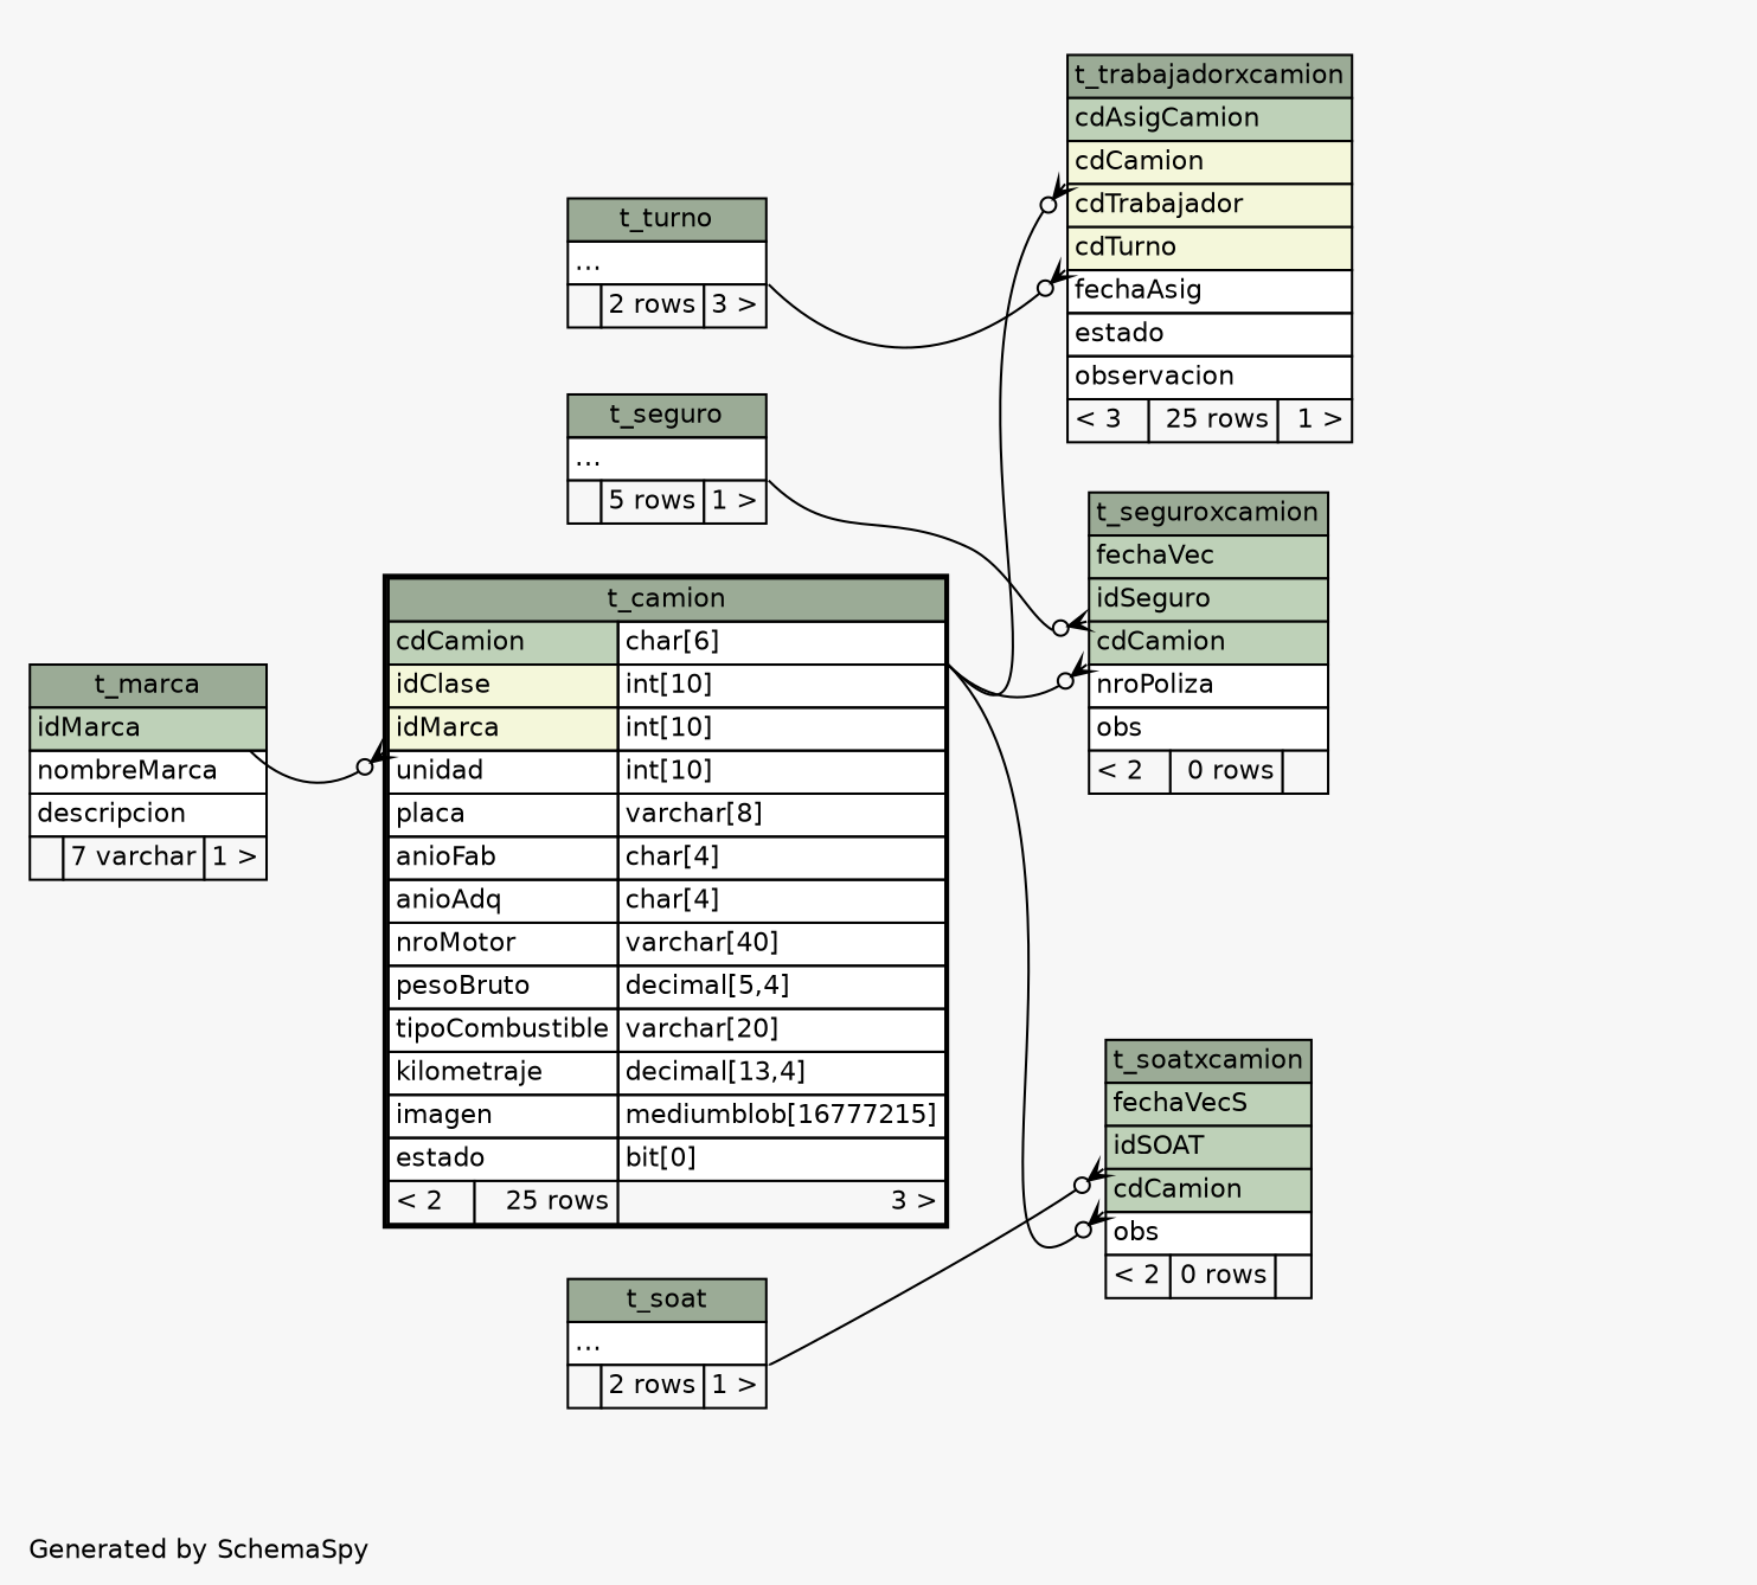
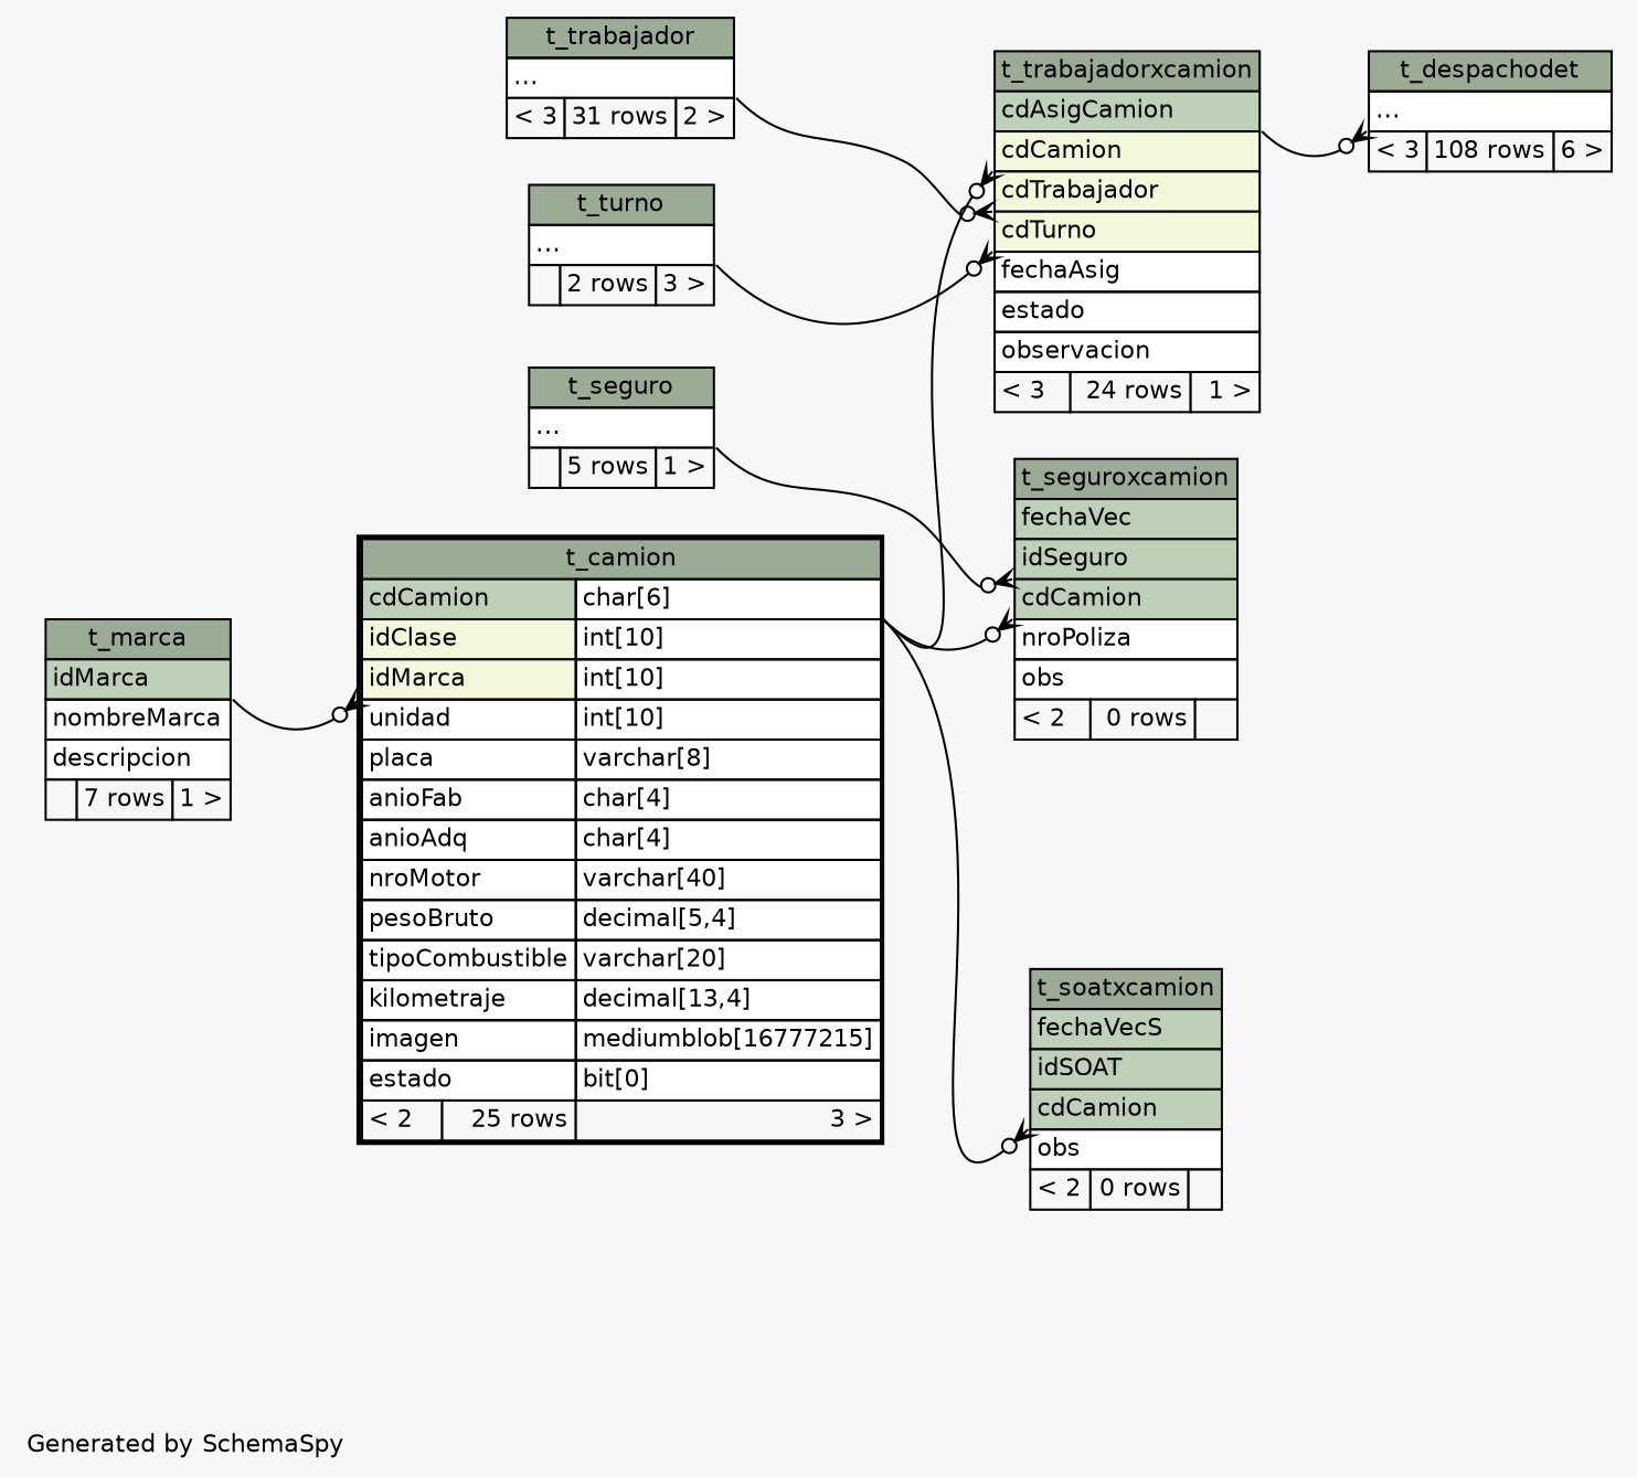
  digraph {
    bgcolor="#f7f7f7"
    fontname=Helvetica
    fontsize=11
    label="\nGenerated by SchemaSpy"
    labeljust=l
    nodesep=0.18
    rankdir=RL
    ranksep=0.46
    node [fontname=Helvetica fontsize=11 shape=plaintext]
    edge [arrowhead=none arrowsize=0.8 arrowtail=crowodot dir=back headport="elipses:se" tailport="cdCamion:sw"]
    n1 [label=<     <TABLE BORDER="2" CELLBORDER="1" CELLSPACING="0" BGCOLOR="#ffffff">       <TR><TD COLSPAN="3" BGCOLOR="#9bab96" ALIGN="CENTER">t_camion</TD></TR>       <TR><TD PORT="cdCamion" COLSPAN="2" BGCOLOR="#bed1b8" ALIGN="LEFT">cdCamion</TD><TD PORT="cdCamion.type" ALIGN="LEFT">char[6]</TD></TR>       <TR><TD PORT="idClase" COLSPAN="2" BGCOLOR="#f4f7da" ALIGN="LEFT">idClase</TD><TD PORT="idClase.type" ALIGN="LEFT">int[10]</TD></TR>       <TR><TD PORT="idMarca" COLSPAN="2" BGCOLOR="#f4f7da" ALIGN="LEFT">idMarca</TD><TD PORT="idMarca.type" ALIGN="LEFT">int[10]</TD></TR>       <TR><TD PORT="unidad" COLSPAN="2" ALIGN="LEFT">unidad</TD><TD PORT="unidad.type" ALIGN="LEFT">int[10]</TD></TR>       <TR><TD PORT="placa" COLSPAN="2" ALIGN="LEFT">placa</TD><TD PORT="placa.type" ALIGN="LEFT">varchar[8]</TD></TR>       <TR><TD PORT="anioFab" COLSPAN="2" ALIGN="LEFT">anioFab</TD><TD PORT="anioFab.type" ALIGN="LEFT">char[4]</TD></TR>       <TR><TD PORT="anioAdq" COLSPAN="2" ALIGN="LEFT">anioAdq</TD><TD PORT="anioAdq.type" ALIGN="LEFT">char[4]</TD></TR>       <TR><TD PORT="nroMotor" COLSPAN="2" ALIGN="LEFT">nroMotor</TD><TD PORT="nroMotor.type" ALIGN="LEFT">varchar[40]</TD></TR>       <TR><TD PORT="pesoBruto" COLSPAN="2" ALIGN="LEFT">pesoBruto</TD><TD PORT="pesoBruto.type" ALIGN="LEFT">decimal[5,4]</TD></TR>       <TR><TD PORT="tipoCombustible" COLSPAN="2" ALIGN="LEFT">tipoCombustible</TD><TD PORT="tipoCombustible.type" ALIGN="LEFT">varchar[20]</TD></TR>       <TR><TD PORT="kilometraje" COLSPAN="2" ALIGN="LEFT">kilometraje</TD><TD PORT="kilometraje.type" ALIGN="LEFT">decimal[13,4]</TD></TR>       <TR><TD PORT="imagen" COLSPAN="2" ALIGN="LEFT">imagen</TD><TD PORT="imagen.type" ALIGN="LEFT">mediumblob[16777215]</TD></TR>       <TR><TD PORT="estado" COLSPAN="2" ALIGN="LEFT">estado</TD><TD PORT="estado.type" ALIGN="LEFT">bit[0]</TD></TR>       <TR><TD ALIGN="LEFT" BGCOLOR="#f7f7f7">&lt; 2</TD><TD ALIGN="RIGHT" BGCOLOR="#f7f7f7">25 rows</TD><TD ALIGN="RIGHT" BGCOLOR="#f7f7f7">3 &gt;</TD></TR>     </TABLE>>]
-   n2 [label=<     <TABLE BORDER="0" CELLBORDER="1" CELLSPACING="0" BGCOLOR="#ffffff">       <TR><TD COLSPAN="3" BGCOLOR="#9bab96" ALIGN="CENTER">t_marca</TD></TR>       <TR><TD PORT="idMarca" COLSPAN="3" BGCOLOR="#bed1b8" ALIGN="LEFT">idMarca</TD></TR>       <TR><TD PORT="nombreMarca" COLSPAN="3" ALIGN="LEFT">nombreMarca</TD></TR>       <TR><TD PORT="descripcion" COLSPAN="3" ALIGN="LEFT">descripcion</TD></TR>       <TR><TD ALIGN="LEFT" BGCOLOR="#f7f7f7">  </TD><TD ALIGN="RIGHT" BGCOLOR="#f7f7f7">7 varchar</TD><TD ALIGN="RIGHT" BGCOLOR="#f7f7f7">1 &gt;</TD></TR>     </TABLE>>]
-   n4 [label=<     <TABLE BORDER="0" CELLBORDER="1" CELLSPACING="0" BGCOLOR="#ffffff">       <TR><TD COLSPAN="3" BGCOLOR="#9bab96" ALIGN="CENTER">t_trabajadorxcamion</TD></TR>       <TR><TD PORT="cdAsigCamion" COLSPAN="3" BGCOLOR="#bed1b8" ALIGN="LEFT">cdAsigCamion</TD></TR>       <TR><TD PORT="cdCamion" COLSPAN="3" BGCOLOR="#f4f7da" ALIGN="LEFT">cdCamion</TD></TR>       <TR><TD PORT="cdTrabajador" COLSPAN="3" BGCOLOR="#f4f7da" ALIGN="LEFT">cdTrabajador</TD></TR>       <TR><TD PORT="cdTurno" COLSPAN="3" BGCOLOR="#f4f7da" ALIGN="LEFT">cdTurno</TD></TR>       <TR><TD PORT="fechaAsig" COLSPAN="3" ALIGN="LEFT">fechaAsig</TD></TR>       <TR><TD PORT="estado" COLSPAN="3" ALIGN="LEFT">estado</TD></TR>       <TR><TD PORT="observacion" COLSPAN="3" ALIGN="LEFT">observacion</TD></TR>       <TR><TD ALIGN="LEFT" BGCOLOR="#f7f7f7">&lt; 3</TD><TD ALIGN="RIGHT" BGCOLOR="#f7f7f7">25 rows</TD><TD ALIGN="RIGHT" BGCOLOR="#f7f7f7">1 &gt;</TD></TR>     </TABLE>>]
+   n2 [label=<     <TABLE BORDER="0" CELLBORDER="1" CELLSPACING="0" BGCOLOR="#ffffff">       <TR><TD COLSPAN="3" BGCOLOR="#9bab96" ALIGN="CENTER">t_marca</TD></TR>       <TR><TD PORT="idMarca" COLSPAN="3" BGCOLOR="#bed1b8" ALIGN="LEFT">idMarca</TD></TR>       <TR><TD PORT="nombreMarca" COLSPAN="3" ALIGN="LEFT">nombreMarca</TD></TR>       <TR><TD PORT="descripcion" COLSPAN="3" ALIGN="LEFT">descripcion</TD></TR>       <TR><TD ALIGN="LEFT" BGCOLOR="#f7f7f7">  </TD><TD ALIGN="RIGHT" BGCOLOR="#f7f7f7">7 rows</TD><TD ALIGN="RIGHT" BGCOLOR="#f7f7f7">1 &gt;</TD></TR>     </TABLE>>]
+   n3 [label=<     <TABLE BORDER="0" CELLBORDER="1" CELLSPACING="0" BGCOLOR="#ffffff">       <TR><TD COLSPAN="3" BGCOLOR="#9bab96" ALIGN="CENTER">t_despachodet</TD></TR>       <TR><TD PORT="elipses" COLSPAN="3" ALIGN="LEFT">...</TD></TR>       <TR><TD ALIGN="LEFT" BGCOLOR="#f7f7f7">&lt; 3</TD><TD ALIGN="RIGHT" BGCOLOR="#f7f7f7">108 rows</TD><TD ALIGN="RIGHT" BGCOLOR="#f7f7f7">6 &gt;</TD></TR>     </TABLE>>]
+   n4 [label=<     <TABLE BORDER="0" CELLBORDER="1" CELLSPACING="0" BGCOLOR="#ffffff">       <TR><TD COLSPAN="3" BGCOLOR="#9bab96" ALIGN="CENTER">t_trabajadorxcamion</TD></TR>       <TR><TD PORT="cdAsigCamion" COLSPAN="3" BGCOLOR="#bed1b8" ALIGN="LEFT">cdAsigCamion</TD></TR>       <TR><TD PORT="cdCamion" COLSPAN="3" BGCOLOR="#f4f7da" ALIGN="LEFT">cdCamion</TD></TR>       <TR><TD PORT="cdTrabajador" COLSPAN="3" BGCOLOR="#f4f7da" ALIGN="LEFT">cdTrabajador</TD></TR>       <TR><TD PORT="cdTurno" COLSPAN="3" BGCOLOR="#f4f7da" ALIGN="LEFT">cdTurno</TD></TR>       <TR><TD PORT="fechaAsig" COLSPAN="3" ALIGN="LEFT">fechaAsig</TD></TR>       <TR><TD PORT="estado" COLSPAN="3" ALIGN="LEFT">estado</TD></TR>       <TR><TD PORT="observacion" COLSPAN="3" ALIGN="LEFT">observacion</TD></TR>       <TR><TD ALIGN="LEFT" BGCOLOR="#f7f7f7">&lt; 3</TD><TD ALIGN="RIGHT" BGCOLOR="#f7f7f7">24 rows</TD><TD ALIGN="RIGHT" BGCOLOR="#f7f7f7">1 &gt;</TD></TR>     </TABLE>>]
+   n5 [label=<     <TABLE BORDER="0" CELLBORDER="1" CELLSPACING="0" BGCOLOR="#ffffff">       <TR><TD COLSPAN="3" BGCOLOR="#9bab96" ALIGN="CENTER">t_trabajador</TD></TR>       <TR><TD PORT="elipses" COLSPAN="3" ALIGN="LEFT">...</TD></TR>       <TR><TD ALIGN="LEFT" BGCOLOR="#f7f7f7">&lt; 3</TD><TD ALIGN="RIGHT" BGCOLOR="#f7f7f7">31 rows</TD><TD ALIGN="RIGHT" BGCOLOR="#f7f7f7">2 &gt;</TD></TR>     </TABLE>>]
    n6 [label=<     <TABLE BORDER="0" CELLBORDER="1" CELLSPACING="0" BGCOLOR="#ffffff">       <TR><TD COLSPAN="3" BGCOLOR="#9bab96" ALIGN="CENTER">t_turno</TD></TR>       <TR><TD PORT="elipses" COLSPAN="3" ALIGN="LEFT">...</TD></TR>       <TR><TD ALIGN="LEFT" BGCOLOR="#f7f7f7">  </TD><TD ALIGN="RIGHT" BGCOLOR="#f7f7f7">2 rows</TD><TD ALIGN="RIGHT" BGCOLOR="#f7f7f7">3 &gt;</TD></TR>     </TABLE>>]
    n7 [label=<     <TABLE BORDER="0" CELLBORDER="1" CELLSPACING="0" BGCOLOR="#ffffff">       <TR><TD COLSPAN="3" BGCOLOR="#9bab96" ALIGN="CENTER">t_seguroxcamion</TD></TR>       <TR><TD PORT="fechaVec" COLSPAN="3" BGCOLOR="#bed1b8" ALIGN="LEFT">fechaVec</TD></TR>       <TR><TD PORT="idSeguro" COLSPAN="3" BGCOLOR="#bed1b8" ALIGN="LEFT">idSeguro</TD></TR>       <TR><TD PORT="cdCamion" COLSPAN="3" BGCOLOR="#bed1b8" ALIGN="LEFT">cdCamion</TD></TR>       <TR><TD PORT="nroPoliza" COLSPAN="3" ALIGN="LEFT">nroPoliza</TD></TR>       <TR><TD PORT="obs" COLSPAN="3" ALIGN="LEFT">obs</TD></TR>       <TR><TD ALIGN="LEFT" BGCOLOR="#f7f7f7">&lt; 2</TD><TD ALIGN="RIGHT" BGCOLOR="#f7f7f7">0 rows</TD><TD ALIGN="RIGHT" BGCOLOR="#f7f7f7">  </TD></TR>     </TABLE>>]
    n8 [label=<     <TABLE BORDER="0" CELLBORDER="1" CELLSPACING="0" BGCOLOR="#ffffff">       <TR><TD COLSPAN="3" BGCOLOR="#9bab96" ALIGN="CENTER">t_seguro</TD></TR>       <TR><TD PORT="elipses" COLSPAN="3" ALIGN="LEFT">...</TD></TR>       <TR><TD ALIGN="LEFT" BGCOLOR="#f7f7f7">  </TD><TD ALIGN="RIGHT" BGCOLOR="#f7f7f7">5 rows</TD><TD ALIGN="RIGHT" BGCOLOR="#f7f7f7">1 &gt;</TD></TR>     </TABLE>>]
    n9 [label=<     <TABLE BORDER="0" CELLBORDER="1" CELLSPACING="0" BGCOLOR="#ffffff">       <TR><TD COLSPAN="3" BGCOLOR="#9bab96" ALIGN="CENTER">t_soatxcamion</TD></TR>       <TR><TD PORT="fechaVecS" COLSPAN="3" BGCOLOR="#bed1b8" ALIGN="LEFT">fechaVecS</TD></TR>       <TR><TD PORT="idSOAT" COLSPAN="3" BGCOLOR="#bed1b8" ALIGN="LEFT">idSOAT</TD></TR>       <TR><TD PORT="cdCamion" COLSPAN="3" BGCOLOR="#bed1b8" ALIGN="LEFT">cdCamion</TD></TR>       <TR><TD PORT="obs" COLSPAN="3" ALIGN="LEFT">obs</TD></TR>       <TR><TD ALIGN="LEFT" BGCOLOR="#f7f7f7">&lt; 2</TD><TD ALIGN="RIGHT" BGCOLOR="#f7f7f7">0 rows</TD><TD ALIGN="RIGHT" BGCOLOR="#f7f7f7">  </TD></TR>     </TABLE>>]
-   n10 [label=<     <TABLE BORDER="0" CELLBORDER="1" CELLSPACING="0" BGCOLOR="#ffffff">       <TR><TD COLSPAN="3" BGCOLOR="#9bab96" ALIGN="CENTER">t_soat</TD></TR>       <TR><TD PORT="elipses" COLSPAN="3" ALIGN="LEFT">...</TD></TR>       <TR><TD ALIGN="LEFT" BGCOLOR="#f7f7f7">  </TD><TD ALIGN="RIGHT" BGCOLOR="#f7f7f7">2 rows</TD><TD ALIGN="RIGHT" BGCOLOR="#f7f7f7">1 &gt;</TD></TR>     </TABLE>>]
    n1 -> n2 [headport="idMarca:se" tailport="idMarca:sw"]
+   n3 -> n4 [headport="cdAsigCamion:se" tailport="elipses:sw"]
    n4 -> n1 [headport="cdCamion.type:se"]
+   n4 -> n5 [tailport="cdTrabajador:sw"]
    n4 -> n6 [tailport="cdTurno:sw"]
    n7 -> n1 [headport="cdCamion.type:se"]
    n7 -> n8 [tailport="idSeguro:sw"]
    n9 -> n1 [headport="cdCamion.type:se"]
-   n9 -> n10 [tailport="idSOAT:sw"]
  }
